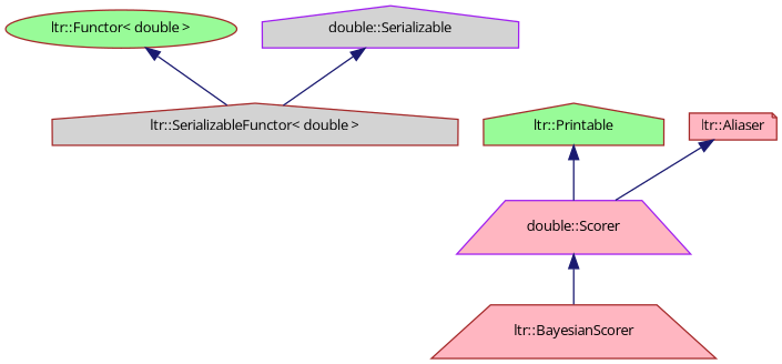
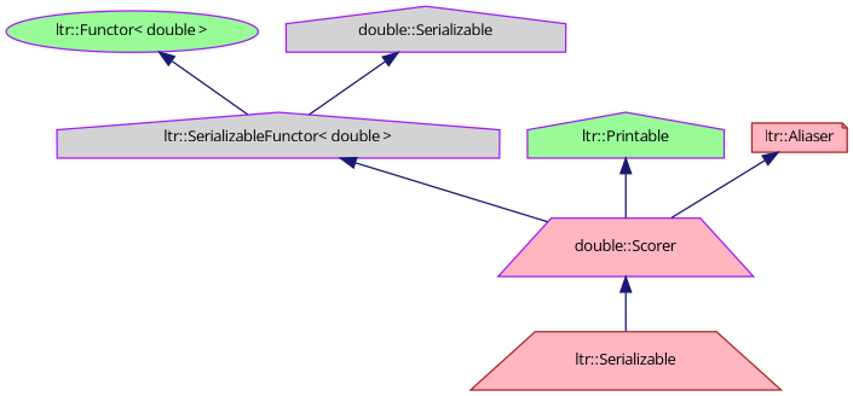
  digraph {
    fontname="Open Sans"
    node [color=brown fillcolor=lightpink fontname="Open Sans" fontsize=10 shape=house style=filled]
    edge [color=midnightblue dir=back fontname="Open Sans" fontsize=10 labelfontname=Helvetica labelfontsize=10 style=solid]
-   n1 [fontcolor=black height=0.2 label="ltr::BayesianScorer" shape=trapezium width=0.4]
+   n1 [fontcolor=black height=0.2 label="ltr::Serializable" shape=trapezium width=0.4]
    n2 [color=purple height=0.2 label="double::Scorer" shape=trapezium width=0.4]
-   n3 [fillcolor=lightgrey height=0.2 label="ltr::SerializableFunctor\< double \>" width=0.4]
-   n4 [fillcolor=palegreen height=0.2 label="ltr::Functor\< double \>" shape=ellipse width=0.4]
+   n3 [color=purple fillcolor=lightgrey height=0.2 label="ltr::SerializableFunctor\< double \>" width=0.4]
+   n4 [color=purple fillcolor=palegreen height=0.2 label="ltr::Functor\< double \>" shape=ellipse width=0.4]
    n5 [color=purple fillcolor=lightgrey height=0.2 label="double::Serializable" width=0.4]
-   n6 [fillcolor=palegreen height=0.2 label="ltr::Printable" width=0.4]
+   n6 [color=purple fillcolor=palegreen height=0.2 label="ltr::Printable" width=0.4]
    n7 [height=0.2 label="ltr::Aliaser" shape=note width=0.4]
    n2 -> n1
+   n3 -> n2
    n4 -> n3
    n5 -> n3
    n6 -> n2
    n7 -> n2
  }
